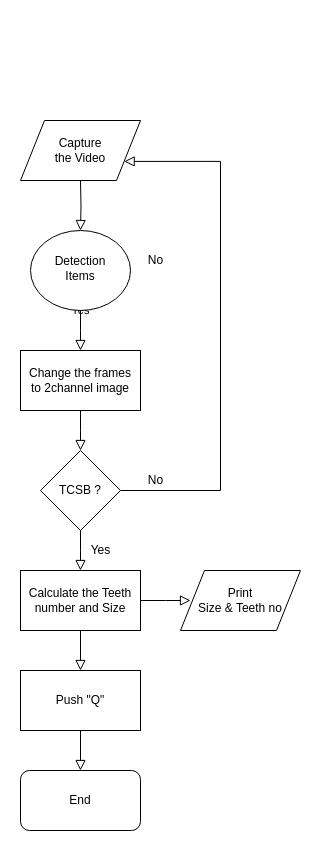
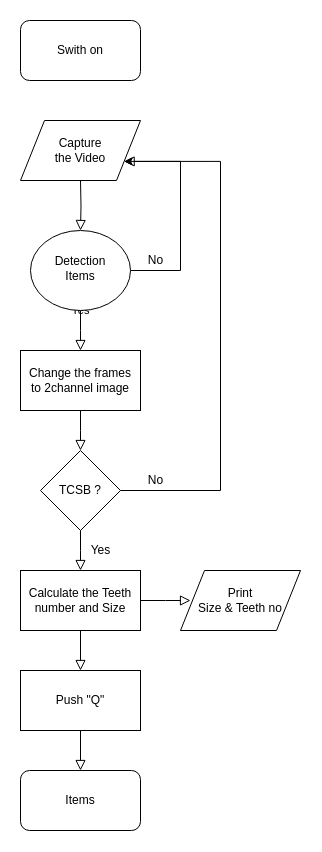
  <mxCell id="0" />
  <mxCell id="1" parent="0" />
  <mxCell id="2" value="" style="rounded=0;html=1;jettySize=auto;orthogonalLoop=1;fontSize=11;endArrow=block;endFill=0;endSize=8;strokeWidth=1;shadow=0;labelBackgroundColor=none;edgeStyle=orthogonalEdgeStyle;" parent="1" target="5" edge="1"><mxGeometry relative="1" as="geometry"><mxPoint x="80" y="180" as="sourcePoint" /></mxGeometry></mxCell>
  <mxCell id="3" value="Yes" style="rounded=0;html=1;jettySize=auto;orthogonalLoop=1;fontSize=11;endArrow=block;endFill=0;endSize=8;strokeWidth=1;shadow=0;labelBackgroundColor=none;edgeStyle=orthogonalEdgeStyle;jumpSize=6;" parent="1" source="5" edge="1"><mxGeometry y="20" relative="1" as="geometry"><mxPoint as="offset" /><mxPoint x="80" y="350" as="targetPoint" /></mxGeometry></mxCell>
+ <mxCell id="4" style="edgeStyle=orthogonalEdgeStyle;rounded=0;orthogonalLoop=1;jettySize=auto;html=1;exitX=1;exitY=0.5;exitDx=0;exitDy=0;entryX=1;entryY=0.75;entryDx=0;entryDy=0;strokeColor=#000000;" edge="1" parent="1" source="5" target="17"><mxGeometry relative="1" as="geometry"><mxPoint x="140" y="160" as="targetPoint" /><Array as="points"><mxPoint x="180" y="270" /><mxPoint x="180" y="161" /></Array></mxGeometry></mxCell>
  <mxCell id="5" value="&lt;div&gt;Detection&lt;/div&gt;&lt;div&gt;Items&lt;br&gt;&lt;/div&gt;" style="ellipse;whiteSpace=wrap;html=1;shadow=0;fontFamily=Helvetica;fontSize=12;align=center;strokeWidth=1;spacing=6;spacingTop=-4;" parent="1" vertex="1"><mxGeometry x="30" y="230" width="100" height="80" as="geometry" /></mxCell>
  <mxCell id="6" value="No" style="text;html=1;align=center;verticalAlign=middle;resizable=0;points=[];autosize=1;" vertex="1" parent="1"><mxGeometry x="140" y="250" width="30" height="20" as="geometry" /></mxCell>
  <mxCell id="7" style="edgeStyle=orthogonalEdgeStyle;orthogonalLoop=1;jettySize=auto;html=1;exitX=0.5;exitY=1;exitDx=0;exitDy=0;strokeColor=#000000;rounded=0;endArrow=block;endFill=0;endSize=8;fontStyle=0" edge="1" parent="1" source="8"><mxGeometry relative="1" as="geometry"><mxPoint x="80" y="450" as="targetPoint" /></mxGeometry></mxCell>
  <mxCell id="8" value="&lt;div&gt;Change the frames&lt;/div&gt;&lt;div&gt;to 2channel image&lt;br&gt;&lt;/div&gt;" style="rounded=0;whiteSpace=wrap;html=1;" vertex="1" parent="1"><mxGeometry x="20" y="350" width="120" height="60" as="geometry" /></mxCell>
  <mxCell id="9" style="edgeStyle=orthogonalEdgeStyle;rounded=0;jumpSize=6;orthogonalLoop=1;jettySize=auto;html=1;exitX=1;exitY=0.5;exitDx=0;exitDy=0;endArrow=block;endFill=0;endSize=8;strokeColor=#000000;entryX=1;entryY=0.75;entryDx=0;entryDy=0;" edge="1" parent="1" source="10" target="17"><mxGeometry relative="1" as="geometry"><mxPoint x="140" y="160" as="targetPoint" /><Array as="points"><mxPoint x="220" y="490" /><mxPoint x="220" y="161" /></Array></mxGeometry></mxCell>
  <mxCell id="10" value="&lt;div&gt;TCSB ?&lt;/div&gt;" style="rhombus;whiteSpace=wrap;html=1;" vertex="1" parent="1"><mxGeometry x="40" y="450" width="80" height="80" as="geometry" /></mxCell>
  <mxCell id="11" style="edgeStyle=orthogonalEdgeStyle;orthogonalLoop=1;jettySize=auto;html=1;strokeColor=#000000;rounded=0;endArrow=block;endFill=0;endSize=8;fontStyle=0;exitX=0.5;exitY=1;exitDx=0;exitDy=0;" edge="1" parent="1" source="10"><mxGeometry relative="1" as="geometry"><mxPoint x="80" y="570" as="targetPoint" /><mxPoint x="160" y="520" as="sourcePoint" /></mxGeometry></mxCell>
  <mxCell id="12" value="No" style="text;html=1;resizable=0;autosize=1;align=center;verticalAlign=middle;points=[];fillColor=none;strokeColor=none;rounded=0;" vertex="1" parent="1"><mxGeometry x="140" y="470" width="30" height="20" as="geometry" /></mxCell>
  <mxCell id="13" value="Yes" style="text;html=1;resizable=0;autosize=1;align=center;verticalAlign=middle;points=[];fillColor=none;strokeColor=none;rounded=0;" vertex="1" parent="1"><mxGeometry x="80" y="540" width="40" height="20" as="geometry" /></mxCell>
  <mxCell id="14" style="edgeStyle=orthogonalEdgeStyle;rounded=0;jumpSize=6;orthogonalLoop=1;jettySize=auto;html=1;endArrow=block;endFill=0;endSize=8;strokeColor=#000000;" edge="1" parent="1" source="16"><mxGeometry relative="1" as="geometry"><mxPoint x="190" y="600" as="targetPoint" /></mxGeometry></mxCell>
  <mxCell id="15" style="edgeStyle=orthogonalEdgeStyle;rounded=0;jumpSize=6;orthogonalLoop=1;jettySize=auto;html=1;exitX=0.5;exitY=1;exitDx=0;exitDy=0;entryX=0.5;entryY=0;entryDx=0;entryDy=0;endArrow=block;endFill=0;endSize=8;strokeColor=#000000;" edge="1" parent="1" source="16" target="21"><mxGeometry relative="1" as="geometry" /></mxCell>
  <mxCell id="16" value="Calculate the Teeth number and Size" style="rounded=0;whiteSpace=wrap;html=1;" vertex="1" parent="1"><mxGeometry x="20" y="570" width="120" height="60" as="geometry" /></mxCell>
  <mxCell id="17" value="Capture &lt;br&gt;the Video" style="shape=parallelogram;perimeter=parallelogramPerimeter;whiteSpace=wrap;html=1;" vertex="1" parent="1"><mxGeometry x="20" y="120" width="120" height="60" as="geometry" /></mxCell>
+ <mxCell id="18" value="Swith on" style="rounded=1;whiteSpace=wrap;html=1;" vertex="1" parent="1"><mxGeometry x="20" y="20" width="120" height="60" as="geometry" /></mxCell>
  <mxCell id="19" value="&lt;div&gt;Print &lt;br&gt;&lt;/div&gt;&lt;div&gt;Size &amp;amp; Teeth no&lt;/div&gt;" style="shape=parallelogram;perimeter=parallelogramPerimeter;whiteSpace=wrap;html=1;" vertex="1" parent="1"><mxGeometry x="180" y="570" width="120" height="60" as="geometry" /></mxCell>
  <mxCell id="20" style="edgeStyle=orthogonalEdgeStyle;rounded=0;jumpSize=6;orthogonalLoop=1;jettySize=auto;html=1;exitX=0.5;exitY=1;exitDx=0;exitDy=0;entryX=0.5;entryY=0;entryDx=0;entryDy=0;endArrow=block;endFill=0;endSize=8;strokeColor=#000000;" edge="1" parent="1" source="21" target="22"><mxGeometry relative="1" as="geometry" /></mxCell>
  <mxCell id="21" value="Push &quot;Q&quot;" style="rounded=0;whiteSpace=wrap;html=1;" vertex="1" parent="1"><mxGeometry x="20" y="670" width="120" height="60" as="geometry" /></mxCell>
- <mxCell id="22" value="End" style="rounded=1;whiteSpace=wrap;html=1;" vertex="1" parent="1"><mxGeometry x="20" y="770" width="120" height="60" as="geometry" /></mxCell>
+ <mxCell id="22" value="Items" style="rounded=1;whiteSpace=wrap;html=1;" vertex="1" parent="1"><mxGeometry x="20" y="770" width="120" height="60" as="geometry" /></mxCell>
